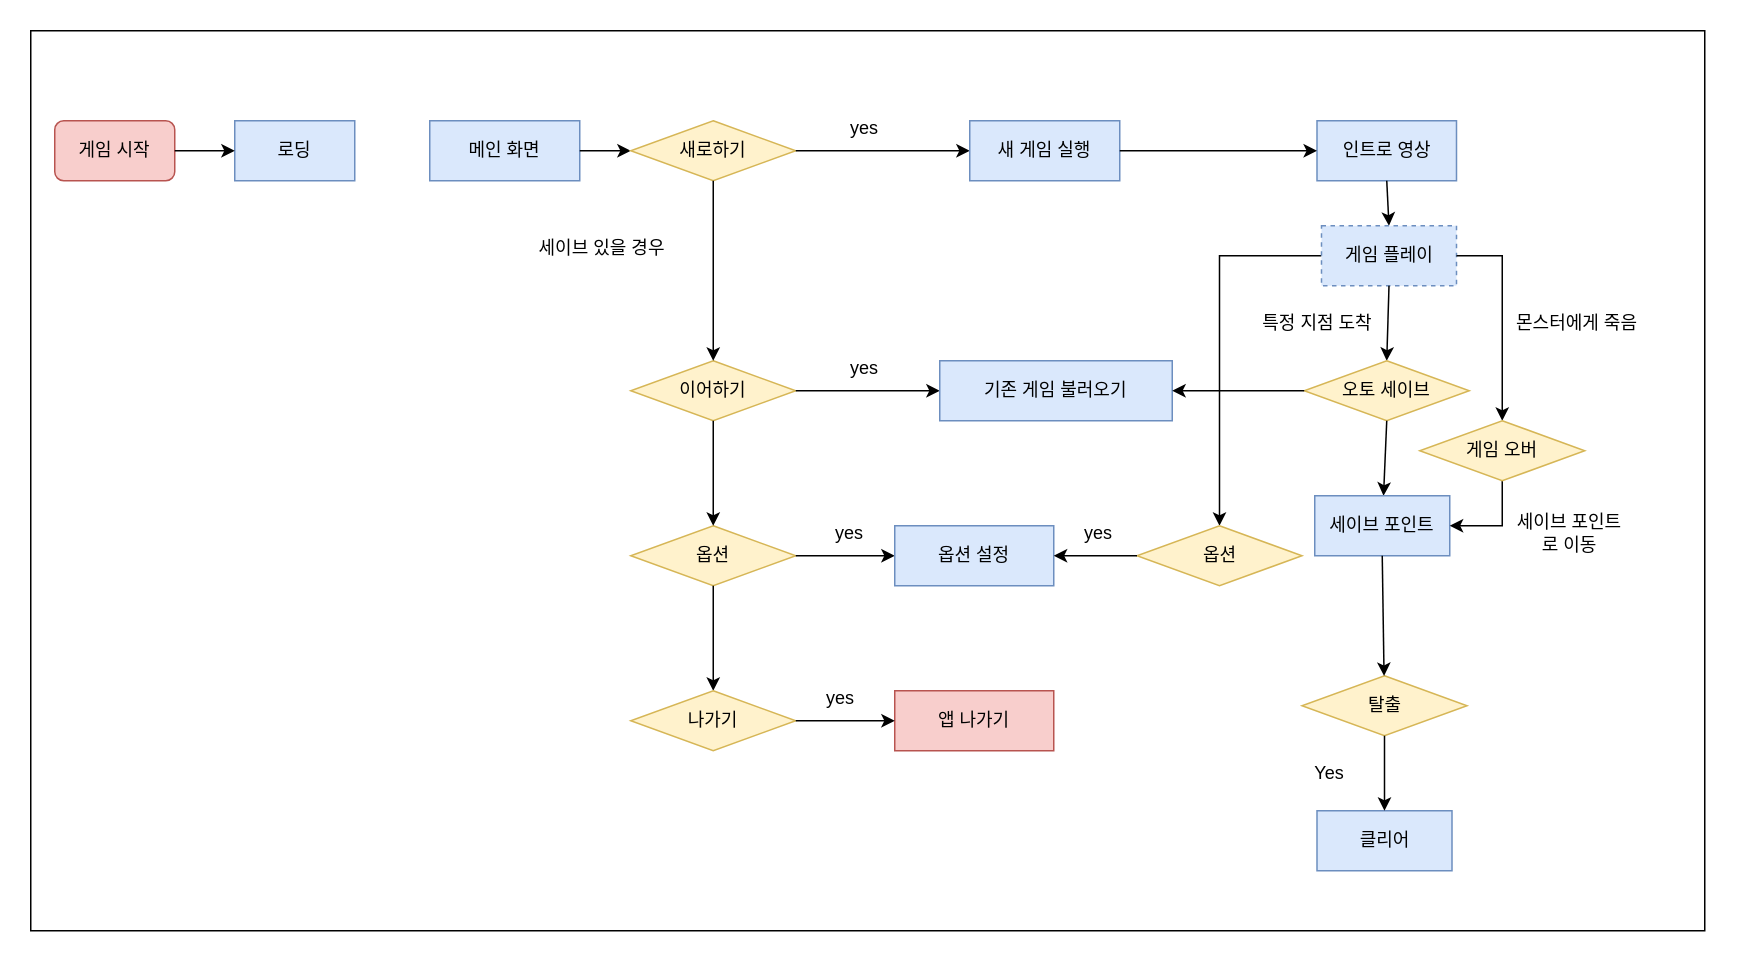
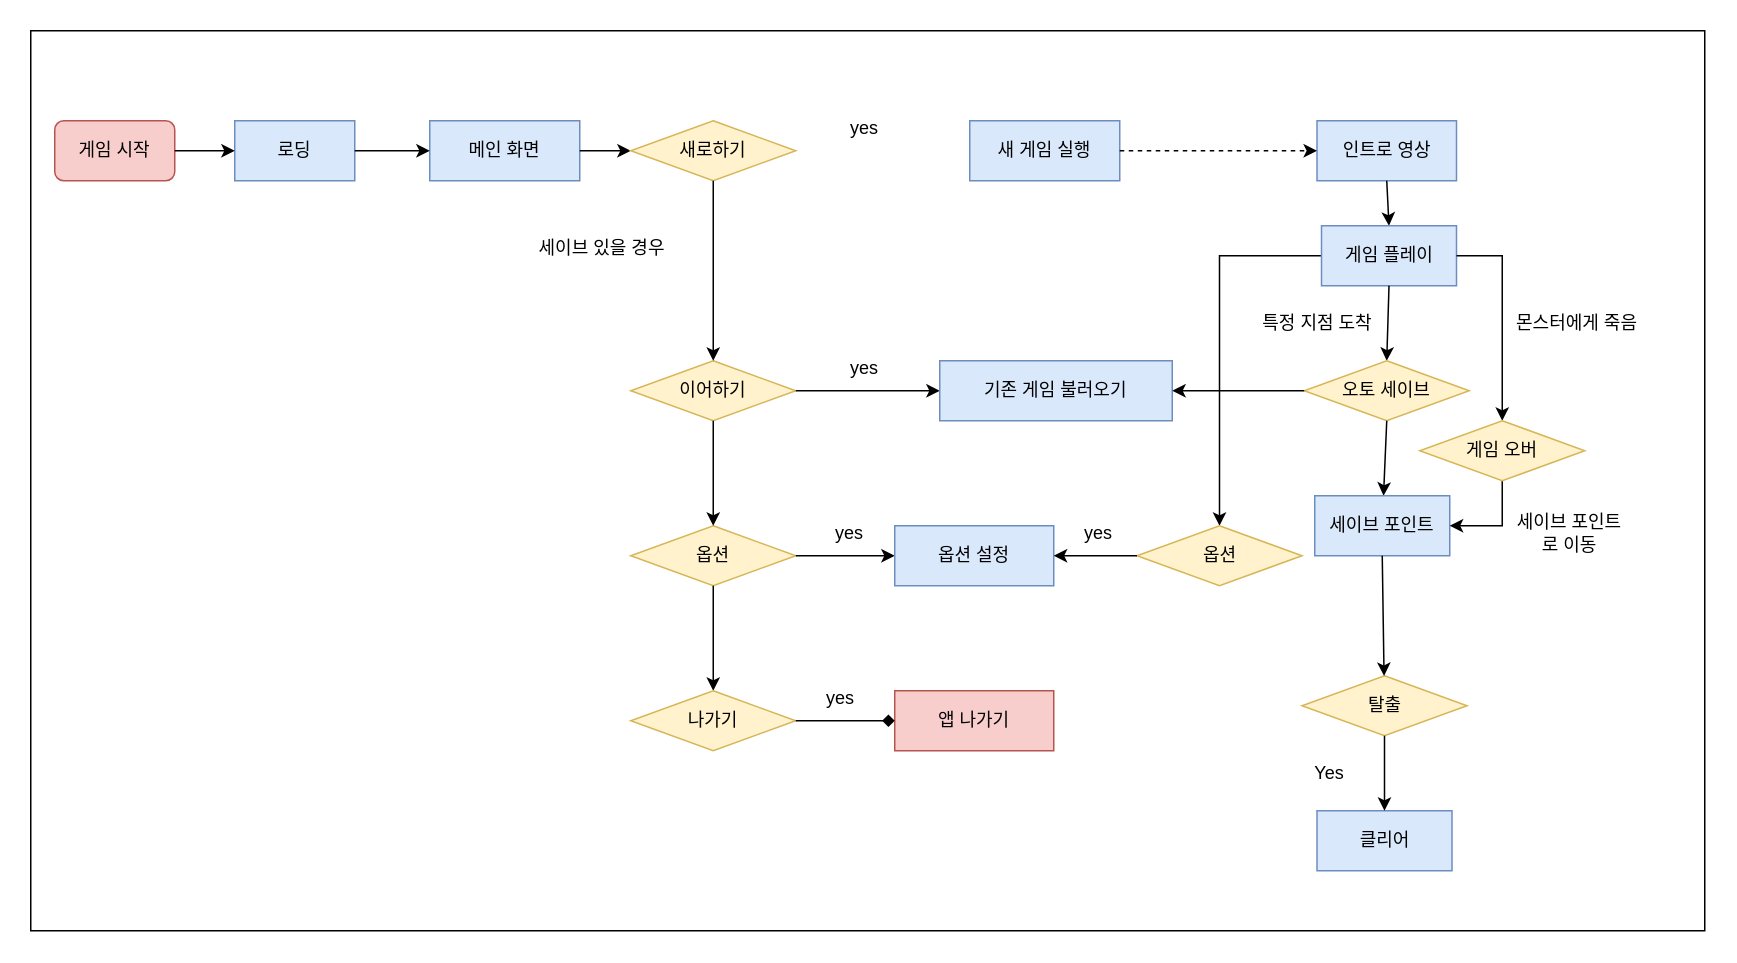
  <mxCell id="0" />
  <mxCell id="1" parent="0" />
  <mxCell id="2" value="" style="rounded=0;whiteSpace=wrap;html=1;" parent="1" vertex="1"><mxGeometry x="20" y="20" width="1116" height="600" as="geometry" /></mxCell>
  <mxCell id="3" value="게임 시작" style="rounded=1;whiteSpace=wrap;html=1;fillColor=#f8cecc;strokeColor=#b85450;" parent="1" vertex="1"><mxGeometry x="36" y="80" width="80" height="40" as="geometry" /></mxCell>
  <mxCell id="4" value="로딩" style="rounded=0;whiteSpace=wrap;html=1;fillColor=#dae8fc;strokeColor=#6c8ebf;" parent="1" vertex="1"><mxGeometry x="156" y="80" width="80" height="40" as="geometry" /></mxCell>
  <mxCell id="5" value="" style="endArrow=classic;html=1;rounded=0;exitX=1;exitY=0.5;exitDx=0;exitDy=0;entryX=0;entryY=0.5;entryDx=0;entryDy=0;" parent="1" source="3" target="4" edge="1"><mxGeometry width="50" height="50" relative="1" as="geometry"><mxPoint x="396" y="240" as="sourcePoint" /><mxPoint x="146" y="270" as="targetPoint" /></mxGeometry></mxCell>
  <mxCell id="6" value="메인 화면" style="rounded=0;whiteSpace=wrap;html=1;fillColor=#dae8fc;strokeColor=#6c8ebf;" parent="1" vertex="1"><mxGeometry x="286" y="80" width="100" height="40" as="geometry" /></mxCell>
+ <mxCell id="7" value="" style="endArrow=classic;html=1;rounded=0;exitX=1;exitY=0.5;exitDx=0;exitDy=0;entryX=0;entryY=0.5;entryDx=0;entryDy=0;" parent="1" source="4" target="6" edge="1"><mxGeometry width="50" height="50" relative="1" as="geometry"><mxPoint x="396" y="340" as="sourcePoint" /><mxPoint x="446" y="290" as="targetPoint" /></mxGeometry></mxCell>
  <mxCell id="8" value="" style="edgeStyle=orthogonalEdgeStyle;rounded=0;orthogonalLoop=1;jettySize=auto;html=1;entryX=0;entryY=0.5;entryDx=0;entryDy=0;exitX=1;exitY=0.5;exitDx=0;exitDy=0;" parent="1" target="9" edge="1" source="6"><mxGeometry relative="1" as="geometry"><mxPoint x="386" y="90" as="sourcePoint" /></mxGeometry></mxCell>
  <mxCell id="9" value="새로하기" style="rhombus;whiteSpace=wrap;html=1;fillColor=#fff2cc;strokeColor=#d6b656;" parent="1" vertex="1"><mxGeometry x="420" y="80" width="110" height="40" as="geometry" /></mxCell>
  <mxCell id="10" value="이어하기" style="rhombus;whiteSpace=wrap;html=1;fillColor=#fff2cc;strokeColor=#d6b656;" parent="1" vertex="1"><mxGeometry x="420" y="240" width="110" height="40" as="geometry" /></mxCell>
- <mxCell id="11" value="" style="endArrow=classic;html=1;rounded=0;exitX=1;exitY=0.5;exitDx=0;exitDy=0;entryX=0;entryY=0.5;entryDx=0;entryDy=0;" parent="1" source="9" target="12" edge="1"><mxGeometry width="50" height="50" relative="1" as="geometry"><mxPoint x="530" y="90" as="sourcePoint" /><mxPoint x="740" y="290" as="targetPoint" /></mxGeometry></mxCell>
  <mxCell id="12" value="새 게임 실행" style="rounded=0;whiteSpace=wrap;html=1;fillColor=#dae8fc;strokeColor=#6c8ebf;" parent="1" vertex="1"><mxGeometry x="646" y="80" width="100" height="40" as="geometry" /></mxCell>
  <mxCell id="13" value="" style="endArrow=classic;html=1;rounded=0;exitX=1;exitY=0.5;exitDx=0;exitDy=0;entryX=0;entryY=0.5;entryDx=0;entryDy=0;" parent="1" source="10" target="14" edge="1"><mxGeometry width="50" height="50" relative="1" as="geometry"><mxPoint x="530" y="160" as="sourcePoint" /><mxPoint x="740" y="360" as="targetPoint" /></mxGeometry></mxCell>
  <mxCell id="14" value="기존 게임 불러오기" style="rounded=0;whiteSpace=wrap;html=1;fillColor=#dae8fc;strokeColor=#6c8ebf;" parent="1" vertex="1"><mxGeometry x="626" y="240" width="155" height="40" as="geometry" /></mxCell>
  <mxCell id="15" value="옵션" style="rhombus;whiteSpace=wrap;html=1;fillColor=#fff2cc;strokeColor=#d6b656;" parent="1" vertex="1"><mxGeometry x="420" y="350" width="110" height="40" as="geometry" /></mxCell>
  <mxCell id="16" value="" style="endArrow=classic;html=1;rounded=0;exitX=1;exitY=0.5;exitDx=0;exitDy=0;entryX=0;entryY=0.5;entryDx=0;entryDy=0;" parent="1" source="15" target="17" edge="1"><mxGeometry width="50" height="50" relative="1" as="geometry"><mxPoint x="530" y="220" as="sourcePoint" /><mxPoint x="740" y="420" as="targetPoint" /></mxGeometry></mxCell>
  <mxCell id="17" value="옵션 설정" style="rounded=0;whiteSpace=wrap;html=1;fillColor=#dae8fc;strokeColor=#6c8ebf;" parent="1" vertex="1"><mxGeometry x="596" y="350" width="106" height="40" as="geometry" /></mxCell>
  <mxCell id="18" value="" style="endArrow=classic;html=1;rounded=0;entryX=0.5;entryY=0;entryDx=0;entryDy=0;exitX=0.5;exitY=1;exitDx=0;exitDy=0;" parent="1" source="9" target="10" edge="1"><mxGeometry width="50" height="50" relative="1" as="geometry"><mxPoint x="396" y="340" as="sourcePoint" /><mxPoint x="446" y="290" as="targetPoint" /></mxGeometry></mxCell>
  <mxCell id="19" value="" style="endArrow=classic;html=1;rounded=0;exitX=0.5;exitY=1;exitDx=0;exitDy=0;" parent="1" source="10" target="15" edge="1"><mxGeometry width="50" height="50" relative="1" as="geometry"><mxPoint x="396" y="340" as="sourcePoint" /><mxPoint x="446" y="290" as="targetPoint" /></mxGeometry></mxCell>
  <mxCell id="20" value="" style="endArrow=classic;html=1;rounded=0;" parent="1" source="15" target="22" edge="1"><mxGeometry width="50" height="50" relative="1" as="geometry"><mxPoint x="475" y="270" as="sourcePoint" /><mxPoint x="446" y="370" as="targetPoint" /></mxGeometry></mxCell>
  <mxCell id="21" value="앱 나가기" style="rounded=0;whiteSpace=wrap;html=1;fillColor=#f8cecc;strokeColor=#b85450;" parent="1" vertex="1"><mxGeometry x="596" y="460" width="106" height="40" as="geometry" /></mxCell>
  <mxCell id="22" value="나가기" style="rhombus;whiteSpace=wrap;html=1;fillColor=#fff2cc;strokeColor=#d6b656;" parent="1" vertex="1"><mxGeometry x="420" y="460" width="110" height="40" as="geometry" /></mxCell>
- <mxCell id="23" value="" style="endArrow=classic;html=1;rounded=0;exitX=1;exitY=0.5;exitDx=0;exitDy=0;entryX=0;entryY=0.5;entryDx=0;entryDy=0;" parent="1" source="22" target="21" edge="1"><mxGeometry width="50" height="50" relative="1" as="geometry"><mxPoint x="530" y="300" as="sourcePoint" /><mxPoint x="740" y="500" as="targetPoint" /></mxGeometry></mxCell>
+ <mxCell id="23" value="" style="endArrow=diamond;html=1;rounded=0;exitX=1;exitY=0.5;exitDx=0;exitDy=0;entryX=0;entryY=0.5;entryDx=0;entryDy=0;" parent="1" source="22" target="21" edge="1"><mxGeometry width="50" height="50" relative="1" as="geometry"><mxPoint x="530" y="300" as="sourcePoint" /><mxPoint x="740" y="500" as="targetPoint" /></mxGeometry></mxCell>
  <mxCell id="24" value="인트로 영상" style="rounded=0;whiteSpace=wrap;html=1;fillColor=#dae8fc;strokeColor=#6c8ebf;" parent="1" vertex="1"><mxGeometry x="877.5" y="80" width="93" height="40" as="geometry" /></mxCell>
- <mxCell id="25" value="" style="endArrow=classic;html=1;rounded=0;entryX=0;entryY=0.5;entryDx=0;entryDy=0;exitX=1;exitY=0.5;exitDx=0;exitDy=0;" parent="1" source="12" target="24" edge="1"><mxGeometry width="50" height="50" relative="1" as="geometry"><mxPoint x="396" y="340" as="sourcePoint" /><mxPoint x="446" y="290" as="targetPoint" /></mxGeometry></mxCell>
+ <mxCell id="25" value="" style="endArrow=classic;html=1;rounded=0;entryX=0;entryY=0.5;entryDx=0;entryDy=0;exitX=1;exitY=0.5;exitDx=0;exitDy=0;dashed=1;" parent="1" source="12" target="24" edge="1"><mxGeometry width="50" height="50" relative="1" as="geometry"><mxPoint x="396" y="340" as="sourcePoint" /><mxPoint x="446" y="290" as="targetPoint" /></mxGeometry></mxCell>
  <mxCell id="26" value="" style="endArrow=classic;html=1;rounded=0;exitX=0.5;exitY=1;exitDx=0;exitDy=0;entryX=0.5;entryY=0;entryDx=0;entryDy=0;" parent="1" source="24" target="28" edge="1"><mxGeometry width="50" height="50" relative="1" as="geometry"><mxPoint x="396" y="340" as="sourcePoint" /><mxPoint x="446" y="290" as="targetPoint" /></mxGeometry></mxCell>
  <mxCell id="27" style="edgeStyle=orthogonalEdgeStyle;rounded=0;orthogonalLoop=1;jettySize=auto;html=1;" edge="1" parent="1" source="28" target="29"><mxGeometry relative="1" as="geometry" /></mxCell>
- <mxCell id="28" value="게임 플레이" style="rounded=0;whiteSpace=wrap;html=1;fillColor=#dae8fc;strokeColor=#6c8ebf;dashed=1;" parent="1" vertex="1"><mxGeometry x="880.5" y="150" width="90" height="40" as="geometry" /></mxCell>
+ <mxCell id="28" value="게임 플레이" style="rounded=0;whiteSpace=wrap;html=1;fillColor=#dae8fc;strokeColor=#6c8ebf;" parent="1" vertex="1"><mxGeometry x="880.5" y="150" width="90" height="40" as="geometry" /></mxCell>
  <mxCell id="29" value="옵션" style="rhombus;whiteSpace=wrap;html=1;fillColor=#fff2cc;strokeColor=#d6b656;" parent="1" vertex="1"><mxGeometry x="757.5" y="350" width="110" height="40" as="geometry" /></mxCell>
  <mxCell id="30" value="" style="endArrow=classic;html=1;rounded=0;exitX=0.5;exitY=1;exitDx=0;exitDy=0;entryX=0.5;entryY=0;entryDx=0;entryDy=0;" parent="1" source="28" target="33" edge="1"><mxGeometry width="50" height="50" relative="1" as="geometry"><mxPoint x="396" y="340" as="sourcePoint" /><mxPoint x="846" y="170" as="targetPoint" /></mxGeometry></mxCell>
  <mxCell id="31" value="" style="endArrow=classic;html=1;rounded=0;entryX=1;entryY=0.5;entryDx=0;entryDy=0;exitX=0;exitY=0.5;exitDx=0;exitDy=0;" parent="1" source="29" target="17" edge="1"><mxGeometry width="50" height="50" relative="1" as="geometry"><mxPoint x="736" y="250" as="sourcePoint" /><mxPoint x="446" y="290" as="targetPoint" /></mxGeometry></mxCell>
  <mxCell id="32" value="클리어" style="rounded=0;whiteSpace=wrap;html=1;fillColor=#dae8fc;strokeColor=#6c8ebf;" vertex="1" parent="1"><mxGeometry x="877.5" y="540" width="90" height="40" as="geometry" /></mxCell>
  <mxCell id="33" value="오토 세이브" style="rhombus;whiteSpace=wrap;html=1;fillColor=#fff2cc;strokeColor=#d6b656;" vertex="1" parent="1"><mxGeometry x="869" y="240" width="110" height="40" as="geometry" /></mxCell>
  <mxCell id="34" value="" style="endArrow=classic;html=1;rounded=0;exitX=0;exitY=0.5;exitDx=0;exitDy=0;entryX=1;entryY=0.5;entryDx=0;entryDy=0;" edge="1" parent="1" source="33" target="14"><mxGeometry width="50" height="50" relative="1" as="geometry"><mxPoint x="706" y="420" as="sourcePoint" /><mxPoint x="756" y="370" as="targetPoint" /></mxGeometry></mxCell>
  <mxCell id="35" value="탈출" style="rhombus;whiteSpace=wrap;html=1;fillColor=#fff2cc;strokeColor=#d6b656;" vertex="1" parent="1"><mxGeometry x="867.5" y="450" width="110" height="40" as="geometry" /></mxCell>
  <mxCell id="36" value="" style="endArrow=classic;html=1;rounded=0;exitX=0.5;exitY=1;exitDx=0;exitDy=0;" edge="1" parent="1" source="35" target="32"><mxGeometry width="50" height="50" relative="1" as="geometry"><mxPoint x="706" y="520" as="sourcePoint" /><mxPoint x="756" y="470" as="targetPoint" /></mxGeometry></mxCell>
  <mxCell id="37" value="Yes" style="text;html=1;align=center;verticalAlign=middle;whiteSpace=wrap;rounded=0;" vertex="1" parent="1"><mxGeometry x="856" y="500" width="60" height="30" as="geometry" /></mxCell>
  <mxCell id="38" value="" style="endArrow=classic;html=1;rounded=0;exitX=0.5;exitY=1;exitDx=0;exitDy=0;" edge="1" parent="1" source="33" target="40"><mxGeometry width="50" height="50" relative="1" as="geometry"><mxPoint x="706" y="520" as="sourcePoint" /><mxPoint x="756" y="470" as="targetPoint" /></mxGeometry></mxCell>
  <mxCell id="39" value="" style="edgeStyle=orthogonalEdgeStyle;rounded=0;orthogonalLoop=1;jettySize=auto;html=1;exitX=1;exitY=0.5;exitDx=0;exitDy=0;" edge="1" parent="1" source="28" target="43"><mxGeometry relative="1" as="geometry" /></mxCell>
  <mxCell id="40" value="세이브 포인트" style="rounded=0;whiteSpace=wrap;html=1;fillColor=#dae8fc;strokeColor=#6c8ebf;" vertex="1" parent="1"><mxGeometry x="876" y="330" width="90" height="40" as="geometry" /></mxCell>
  <mxCell id="41" value="" style="endArrow=classic;html=1;rounded=0;exitX=0.5;exitY=1;exitDx=0;exitDy=0;" edge="1" parent="1" source="40" target="35"><mxGeometry width="50" height="50" relative="1" as="geometry"><mxPoint x="706" y="420" as="sourcePoint" /><mxPoint x="756" y="370" as="targetPoint" /></mxGeometry></mxCell>
  <mxCell id="42" style="edgeStyle=orthogonalEdgeStyle;rounded=0;orthogonalLoop=1;jettySize=auto;html=1;entryX=1;entryY=0.5;entryDx=0;entryDy=0;" edge="1" parent="1" source="43" target="40"><mxGeometry relative="1" as="geometry" /></mxCell>
  <mxCell id="43" value="게임 오버" style="rhombus;whiteSpace=wrap;html=1;fillColor=#fff2cc;strokeColor=#d6b656;" vertex="1" parent="1"><mxGeometry x="946" y="280" width="110" height="40" as="geometry" /></mxCell>
  <mxCell id="44" value="세이브 포인트로 이동" style="text;html=1;align=center;verticalAlign=middle;whiteSpace=wrap;rounded=0;" vertex="1" parent="1"><mxGeometry x="1006" y="340" width="80" height="30" as="geometry" /></mxCell>
  <mxCell id="45" value="특정 지점 도착" style="text;html=1;align=center;verticalAlign=middle;whiteSpace=wrap;rounded=0;" vertex="1" parent="1"><mxGeometry x="833" y="200" width="90" height="30" as="geometry" /></mxCell>
  <mxCell id="46" value="세이브 있을 경우" style="text;html=1;align=center;verticalAlign=middle;whiteSpace=wrap;rounded=0;" vertex="1" parent="1"><mxGeometry x="346" y="150" width="110" height="30" as="geometry" /></mxCell>
  <mxCell id="47" value="yes" style="text;html=1;align=center;verticalAlign=middle;whiteSpace=wrap;rounded=0;" vertex="1" parent="1"><mxGeometry x="546" y="70" width="60" height="30" as="geometry" /></mxCell>
  <mxCell id="48" value="yes" style="text;html=1;align=center;verticalAlign=middle;whiteSpace=wrap;rounded=0;" vertex="1" parent="1"><mxGeometry x="546" y="230" width="60" height="30" as="geometry" /></mxCell>
  <mxCell id="49" value="몬스터에게 죽음" style="text;html=1;align=center;verticalAlign=middle;whiteSpace=wrap;rounded=0;" vertex="1" parent="1"><mxGeometry x="1006" y="200" width="90" height="30" as="geometry" /></mxCell>
  <mxCell id="50" value="yes" style="text;html=1;align=center;verticalAlign=middle;whiteSpace=wrap;rounded=0;" vertex="1" parent="1"><mxGeometry x="536" y="340" width="60" height="30" as="geometry" /></mxCell>
  <mxCell id="51" value="yes" style="text;html=1;align=center;verticalAlign=middle;whiteSpace=wrap;rounded=0;" vertex="1" parent="1"><mxGeometry x="530" y="450" width="60" height="30" as="geometry" /></mxCell>
  <mxCell id="52" value="yes" style="text;html=1;align=center;verticalAlign=middle;whiteSpace=wrap;rounded=0;" vertex="1" parent="1"><mxGeometry x="702" y="340" width="60" height="30" as="geometry" /></mxCell>
